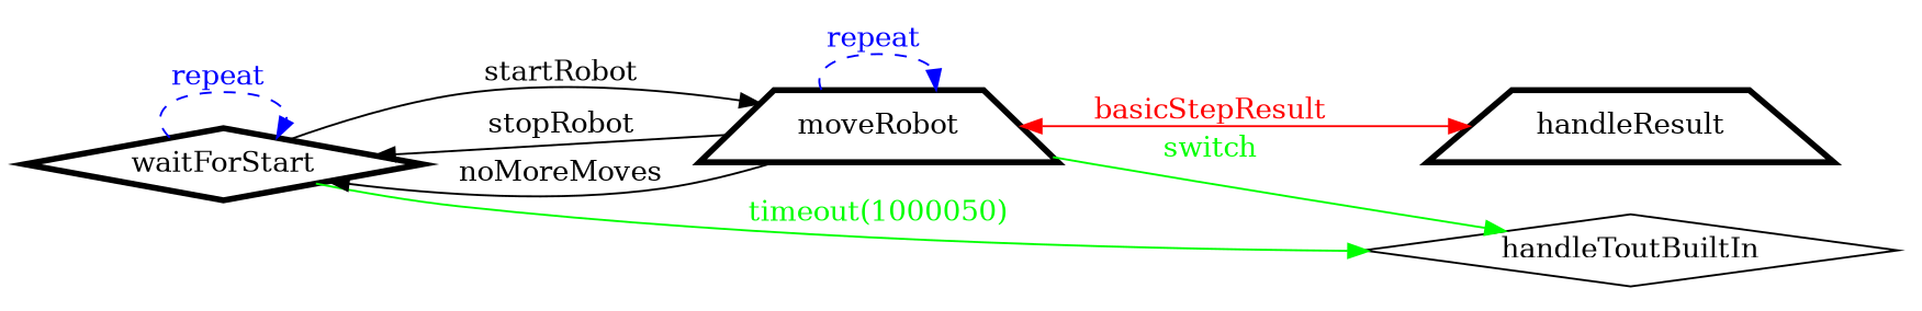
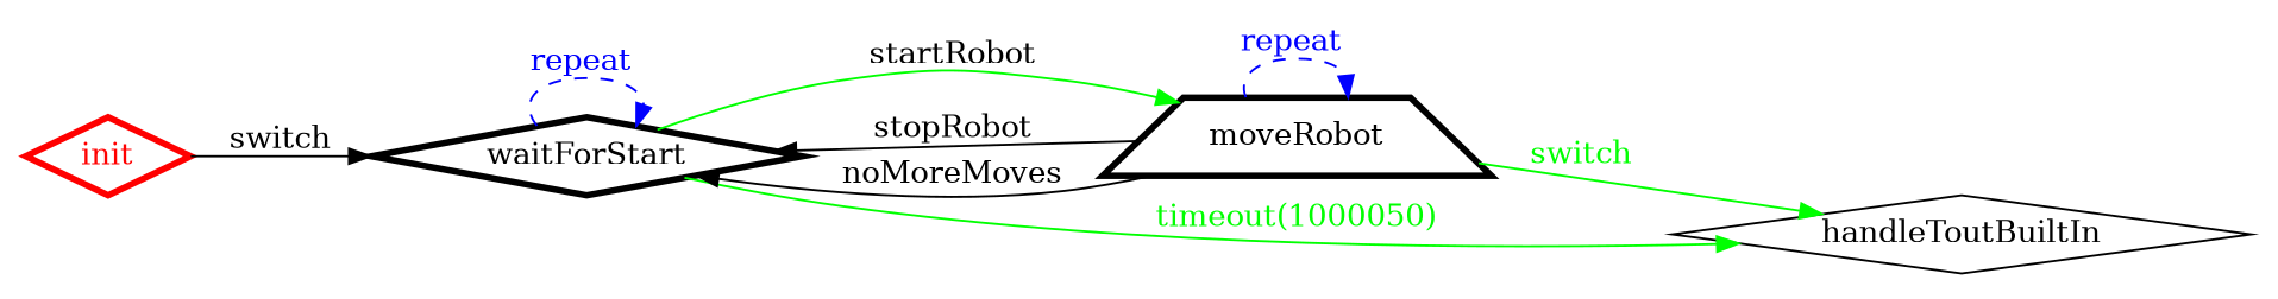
  digraph {
    rankdir=LR
    node [color=black fontcolor=black penwidth=3 shape=diamond]
    edge [color=black fontcolor=black]
+   init [color=red fontcolor=red]
    waitForStart
    moveRobot [shape=trapezium]
    handleToutBuiltIn [color="" fontcolor="" penwidth=""]
-   handleResult [shape=trapezium]
+   init -> waitForStart [label=switch]
    waitForStart -> waitForStart [color=blue fontcolor=blue label="repeat " style=dashed]
-   waitForStart -> moveRobot [label=startRobot]
+   waitForStart -> moveRobot [color=green label=startRobot]
    waitForStart -> handleToutBuiltIn [color=green fontcolor=green label="timeout(1000050)"]
    moveRobot -> waitForStart [label=stopRobot]
    moveRobot -> waitForStart [label=noMoreMoves]
    moveRobot -> moveRobot [color=blue fontcolor=blue label="repeat " style=dashed]
    moveRobot -> handleToutBuiltIn [color=green fontcolor=green label=switch]
-   moveRobot -> handleResult [color=red dir=both fontcolor=red label=basicStepResult]
  }
